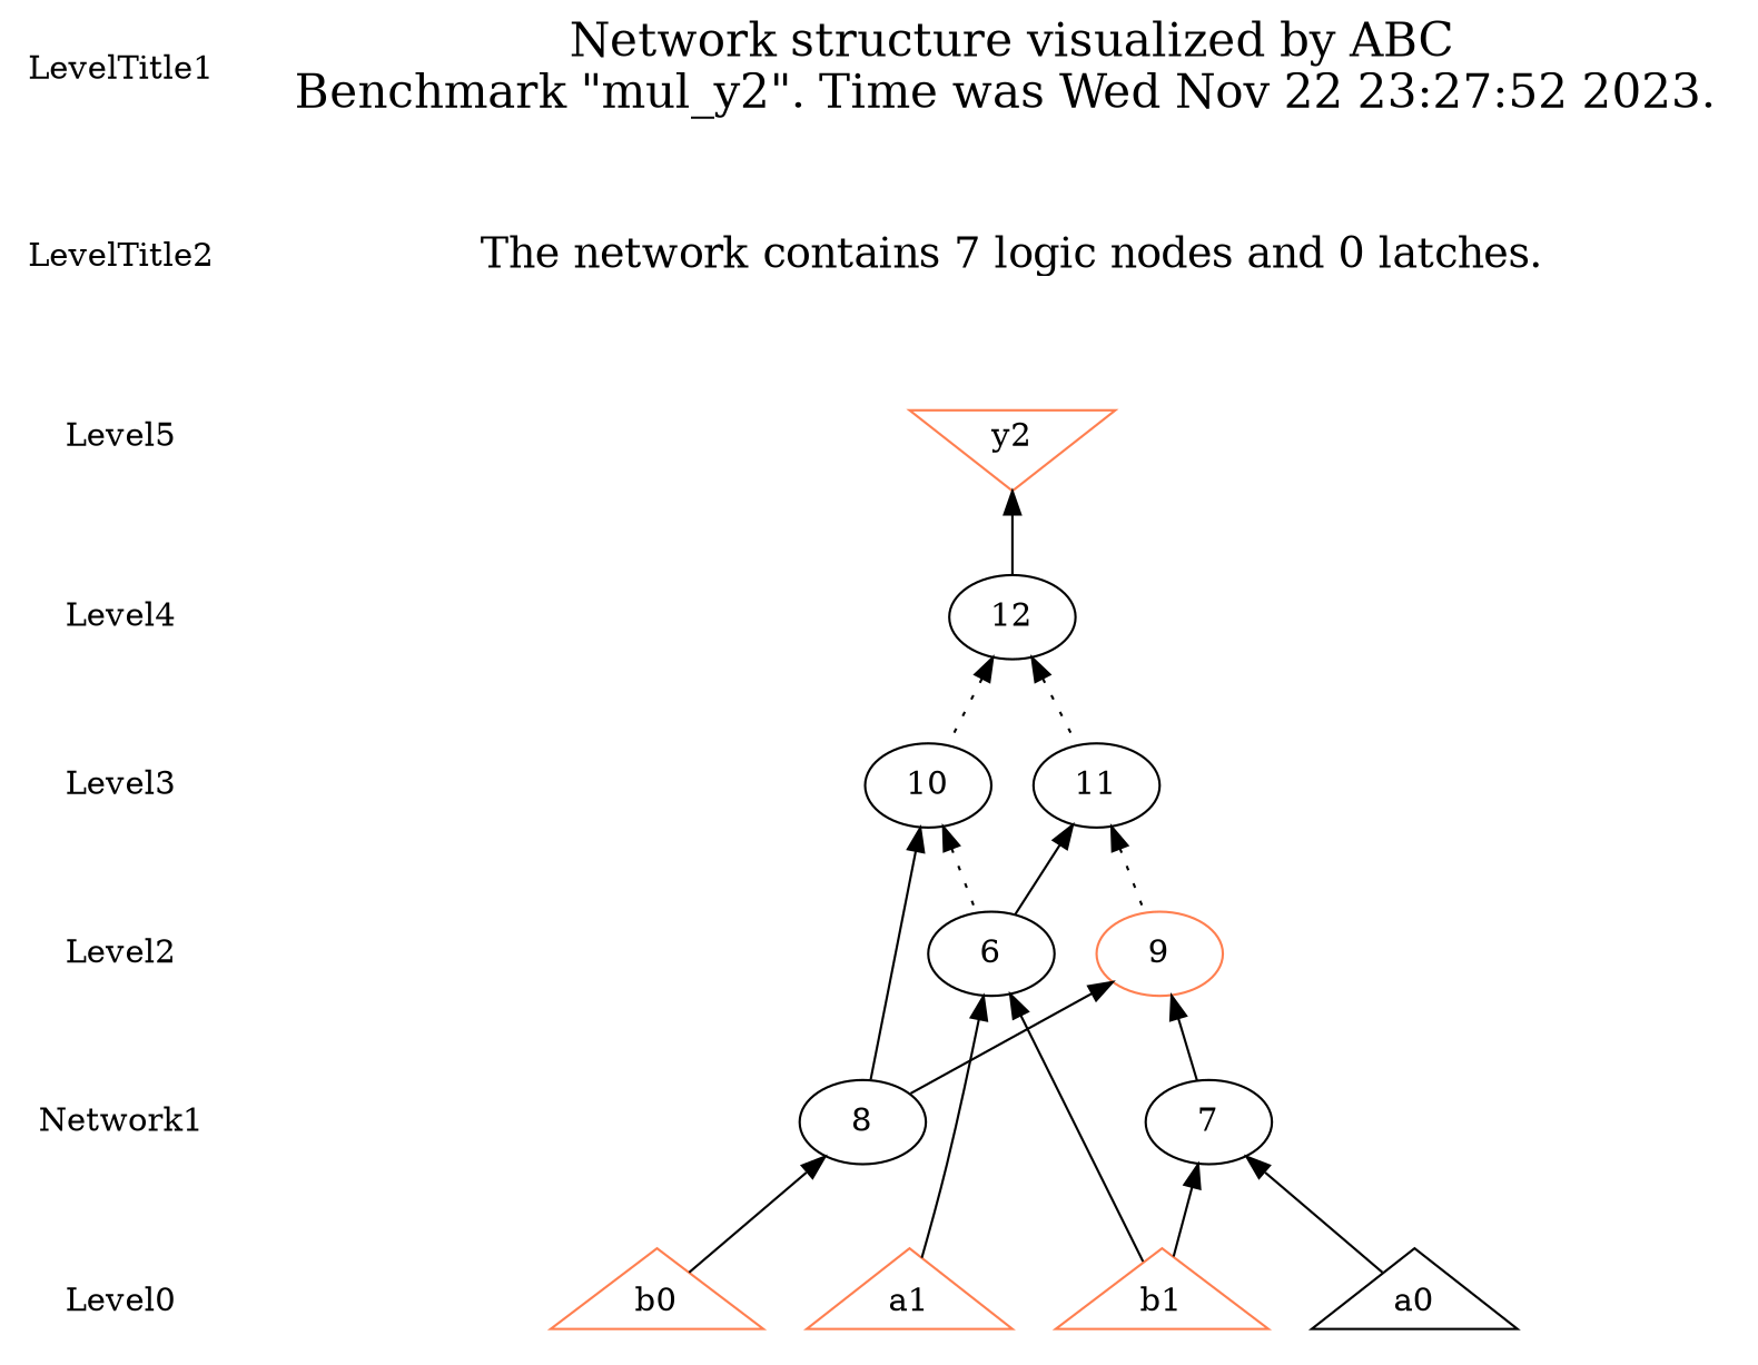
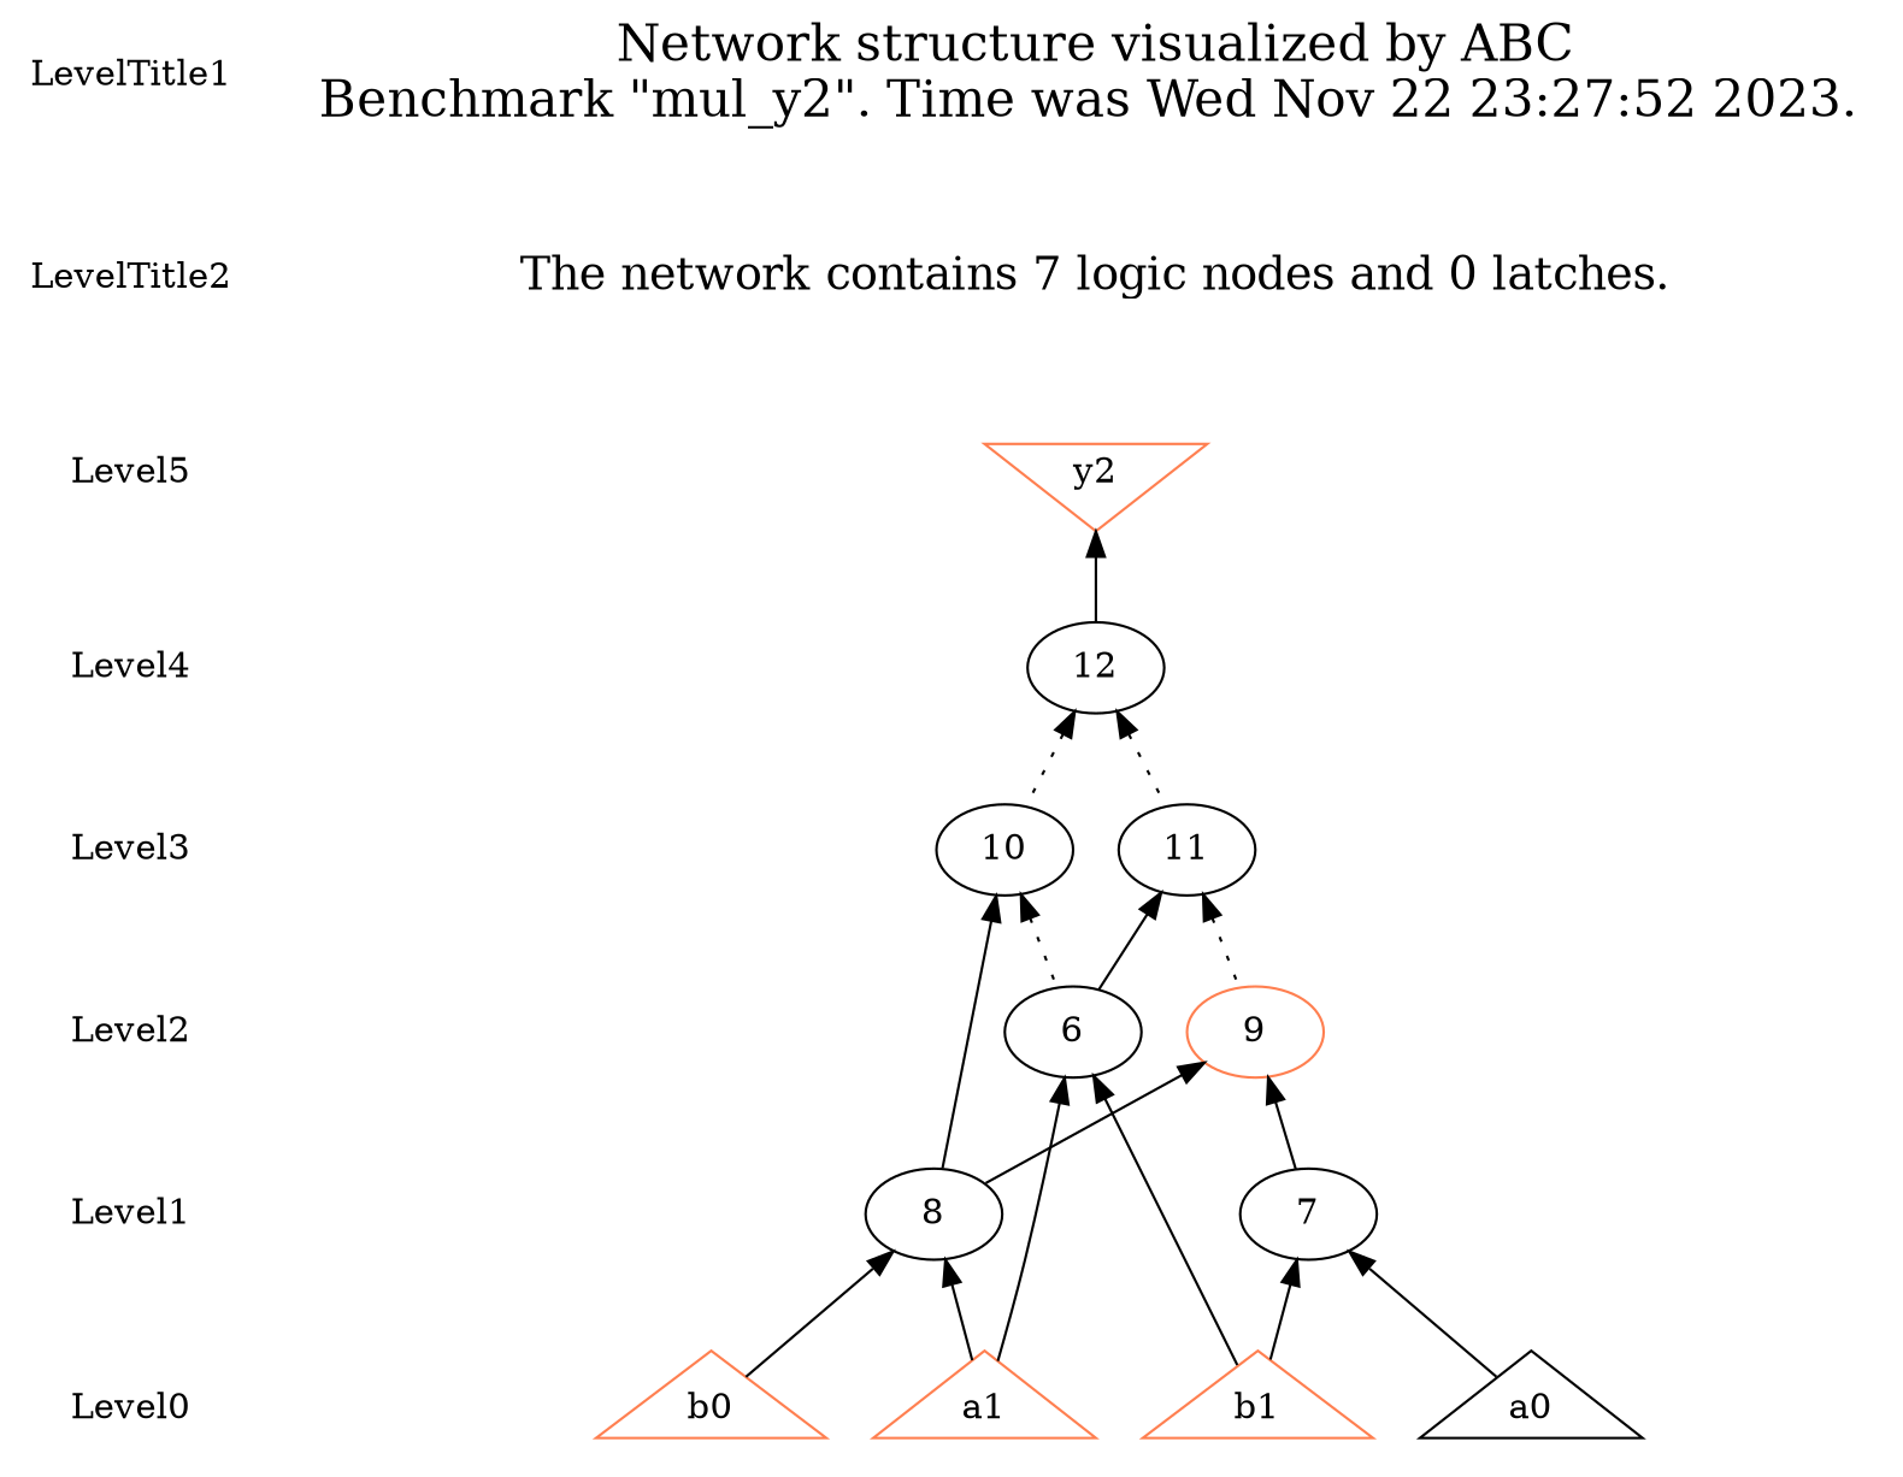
  digraph {
    node [shape=plaintext]
    edge [dir=back style=solid]
    LevelTitle1
    LevelTitle2
    Level5
    Level4
    Level3
    Level2
-   Level1 [label=Network1]
+   Level1
    Level0
    n9 [fontname="Times-Roman" fontsize=20 label="Network structure visualized by ABC\nBenchmark \"mul_y2\". Time was Wed Nov 22 23:27:52 2023. "]
    n10 [fontname="Times-Roman" fontsize=18 label="The network contains 7 logic nodes and 0 latches.\n"]
    n11 [color=coral fillcolor=coral label=y2 shape=invtriangle]
    n12 [label="12\n" shape=ellipse]
    n13 [label="10\n" shape=ellipse]
    n14 [label="11\n" shape=ellipse]
    n15 [label="6\n" shape=ellipse]
    n16 [color=coral label="9\n" shape=ellipse]
    n17 [label="7\n" shape=ellipse]
    n18 [label="8\n" shape=ellipse]
    n19 [color=coral fillcolor=coral label=a1 shape=triangle]
    n20 [color=black fillcolor=coral label=a0 shape=triangle]
    n21 [color=coral fillcolor=coral label=b1 shape=triangle]
    n22 [color=coral fillcolor=coral label=b0 shape=triangle]
    subgraph sub_1 {
      LevelTitle1
      LevelTitle2
      Level5
      Level4
      Level3
      Level2
      Level1
      Level0
    }
    subgraph sub_2 {
      rank=same
      LevelTitle1
      n9
    }
    subgraph sub_3 {
      rank=same
      LevelTitle2
      n10
    }
    subgraph sub_4 {
      rank=same
      Level5
      n11
    }
    subgraph sub_5 {
      rank=same
      Level4
      n12
    }
    subgraph sub_6 {
      rank=same
      Level3
      n13
      n14
    }
    subgraph sub_7 {
      rank=same
      Level2
      n15
      n16
    }
    subgraph sub_8 {
      rank=same
      Level1
      n17
      n18
    }
    subgraph sub_9 {
      rank=same
      Level0
      n19
      n20
      n21
      n22
    }
    LevelTitle1 -> LevelTitle2 [style=invis]
    LevelTitle2 -> Level5 [style=invis]
    Level5 -> Level4 [style=invis]
    Level4 -> Level3 [style=invis]
    Level3 -> Level2 [style=invis]
    Level2 -> Level1 [style=invis]
    Level1 -> Level0 [style=invis]
    n9 -> n10 [style=invis]
    n10 -> n11 [style=invis]
    n11 -> n12
    n12 -> n13 [style=dotted]
    n12 -> n14 [style=dotted]
    n13 -> n15 [style=dotted]
    n13 -> n18
    n14 -> n15
    n14 -> n16 [style=dotted]
    n15 -> n19
    n15 -> n21
    n16 -> n17
    n16 -> n18
    n17 -> n20
    n17 -> n21
+   n18 -> n19
    n18 -> n22
  }
